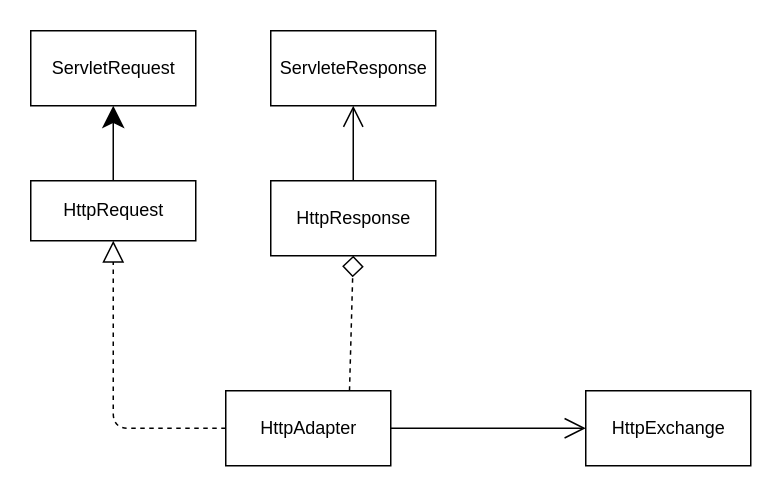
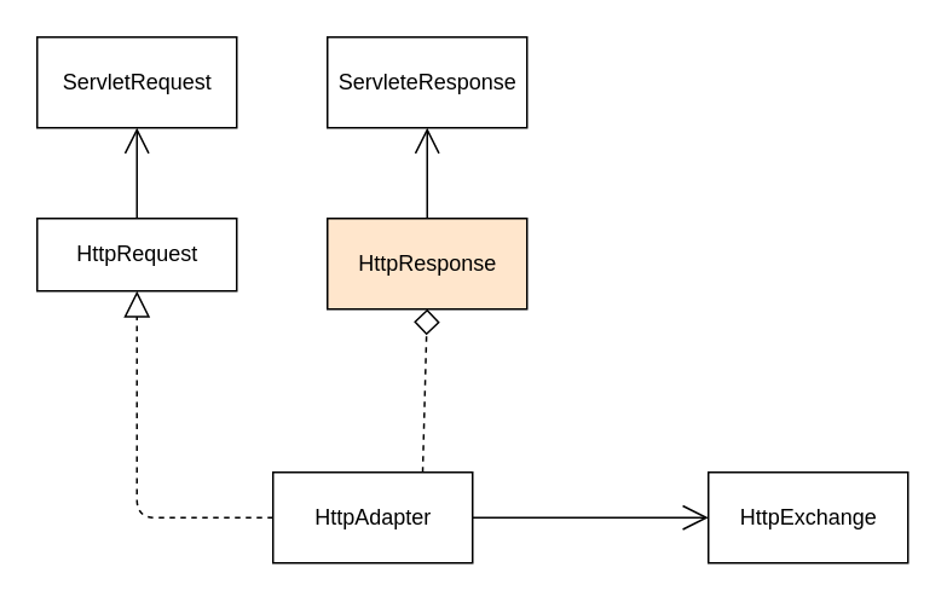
  <mxCell id="0" />
  <mxCell id="1" parent="0" />
  <mxCell id="2" value="ServletRequest" style="html=1;" parent="1" vertex="1"><mxGeometry x="20" y="20" width="110" height="50" as="geometry" /></mxCell>
  <mxCell id="3" value="ServleteResponse" style="html=1;" parent="1" vertex="1"><mxGeometry x="180" y="20" width="110" height="50" as="geometry" /></mxCell>
  <mxCell id="4" value="HttpRequest" style="html=1;" parent="1" vertex="1"><mxGeometry x="20" y="120" width="110" height="40" as="geometry" /></mxCell>
- <mxCell id="5" value="HttpResponse" style="html=1;" parent="1" vertex="1"><mxGeometry x="180" y="120" width="110" height="50" as="geometry" /></mxCell>
+ <mxCell id="5" value="HttpResponse" style="html=1;fillColor=#ffe6cc;" parent="1" vertex="1"><mxGeometry x="180" y="120" width="110" height="50" as="geometry" /></mxCell>
  <mxCell id="6" value="HttpAdapter" style="html=1;" parent="1" vertex="1"><mxGeometry x="150" y="260" width="110" height="50" as="geometry" /></mxCell>
  <mxCell id="7" value="HttpExchange" style="html=1;" parent="1" vertex="1"><mxGeometry x="390" y="260" width="110" height="50" as="geometry" /></mxCell>
  <mxCell id="8" value="" style="endArrow=open;endFill=1;endSize=12;html=1;exitX=1;exitY=0.5;exitDx=0;exitDy=0;entryX=0;entryY=0.5;entryDx=0;entryDy=0;" edge="1" parent="1" source="6" target="7"><mxGeometry width="160" relative="1" as="geometry"><mxPoint x="220" y="390" as="sourcePoint" /><mxPoint x="380" y="390" as="targetPoint" /></mxGeometry></mxCell>
  <mxCell id="9" value="" style="endArrow=block;dashed=1;endFill=0;endSize=12;html=1;exitX=0;exitY=0.5;exitDx=0;exitDy=0;entryX=0.5;entryY=1;entryDx=0;entryDy=0;" edge="1" parent="1" source="6" target="4"><mxGeometry width="160" relative="1" as="geometry"><mxPoint x="20" y="360" as="sourcePoint" /><mxPoint x="180" y="360" as="targetPoint" /><Array as="points"><mxPoint x="75" y="285" /></Array></mxGeometry></mxCell>
  <mxCell id="10" value="" style="endArrow=diamond;dashed=1;endFill=0;endSize=12;html=1;exitX=0.75;exitY=0;exitDx=0;exitDy=0;entryX=0.5;entryY=1;entryDx=0;entryDy=0;" edge="1" parent="1" source="6" target="5"><mxGeometry width="160" relative="1" as="geometry"><mxPoint x="280" y="210" as="sourcePoint" /><mxPoint x="440" y="210" as="targetPoint" /></mxGeometry></mxCell>
- <mxCell id="11" value="" style="endArrow=classic;endFill=1;endSize=12;html=1;exitX=0.5;exitY=0;exitDx=0;exitDy=0;entryX=0.5;entryY=1;entryDx=0;entryDy=0;" edge="1" parent="1" source="4" target="2"><mxGeometry width="160" relative="1" as="geometry"><mxPoint x="-70" y="290" as="sourcePoint" /><mxPoint x="90" y="290" as="targetPoint" /></mxGeometry></mxCell>
+ <mxCell id="11" value="" style="endArrow=open;endFill=1;endSize=12;html=1;exitX=0.5;exitY=0;exitDx=0;exitDy=0;entryX=0.5;entryY=1;entryDx=0;entryDy=0;" edge="1" parent="1" source="4" target="2"><mxGeometry width="160" relative="1" as="geometry"><mxPoint x="-70" y="290" as="sourcePoint" /><mxPoint x="90" y="290" as="targetPoint" /></mxGeometry></mxCell>
  <mxCell id="12" value="" style="endArrow=open;endFill=1;endSize=12;html=1;exitX=0.5;exitY=0;exitDx=0;exitDy=0;entryX=0.5;entryY=1;entryDx=0;entryDy=0;" edge="1" parent="1" source="5" target="3"><mxGeometry width="160" relative="1" as="geometry"><mxPoint x="180" y="390" as="sourcePoint" /><mxPoint x="340" y="390" as="targetPoint" /></mxGeometry></mxCell>
